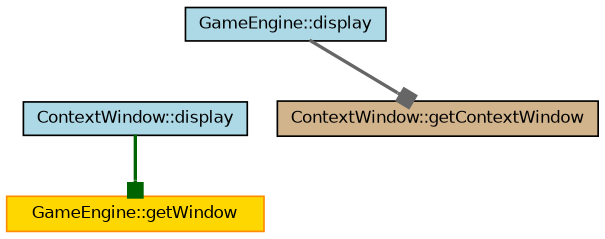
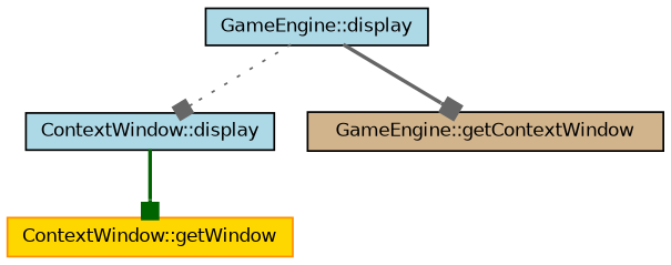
  digraph {
    rankdir=TB
    node [color=black fillcolor=lightblue fontname=Helvetica fontsize=10 shape=record style=filled]
    edge [arrowhead=box color=gray40 fontname=Helvetica fontsize=10 labelfontname=Helvetica labelfontsize=10 style=bold]
    n1 [fontcolor=black height=0.2 label="GameEngine::display" width=0.4]
    n2 [height=0.2 label="ContextWindow::display" width=0.4]
-   n3 [fillcolor=tan height=0.2 label="ContextWindow::getContextWindow" width=0.4]
-   n4 [color=darkorange fillcolor=gold height=0.2 label="GameEngine::getWindow" width=0.4]
+   n3 [fillcolor=tan height=0.2 label="GameEngine::getContextWindow" width=0.4]
+   n4 [color=darkorange fillcolor=gold height=0.2 label="ContextWindow::getWindow" width=0.4]
+   n1 -> n2 [style=dotted]
    n1 -> n3
    n2 -> n4 [color=darkgreen]
  }
